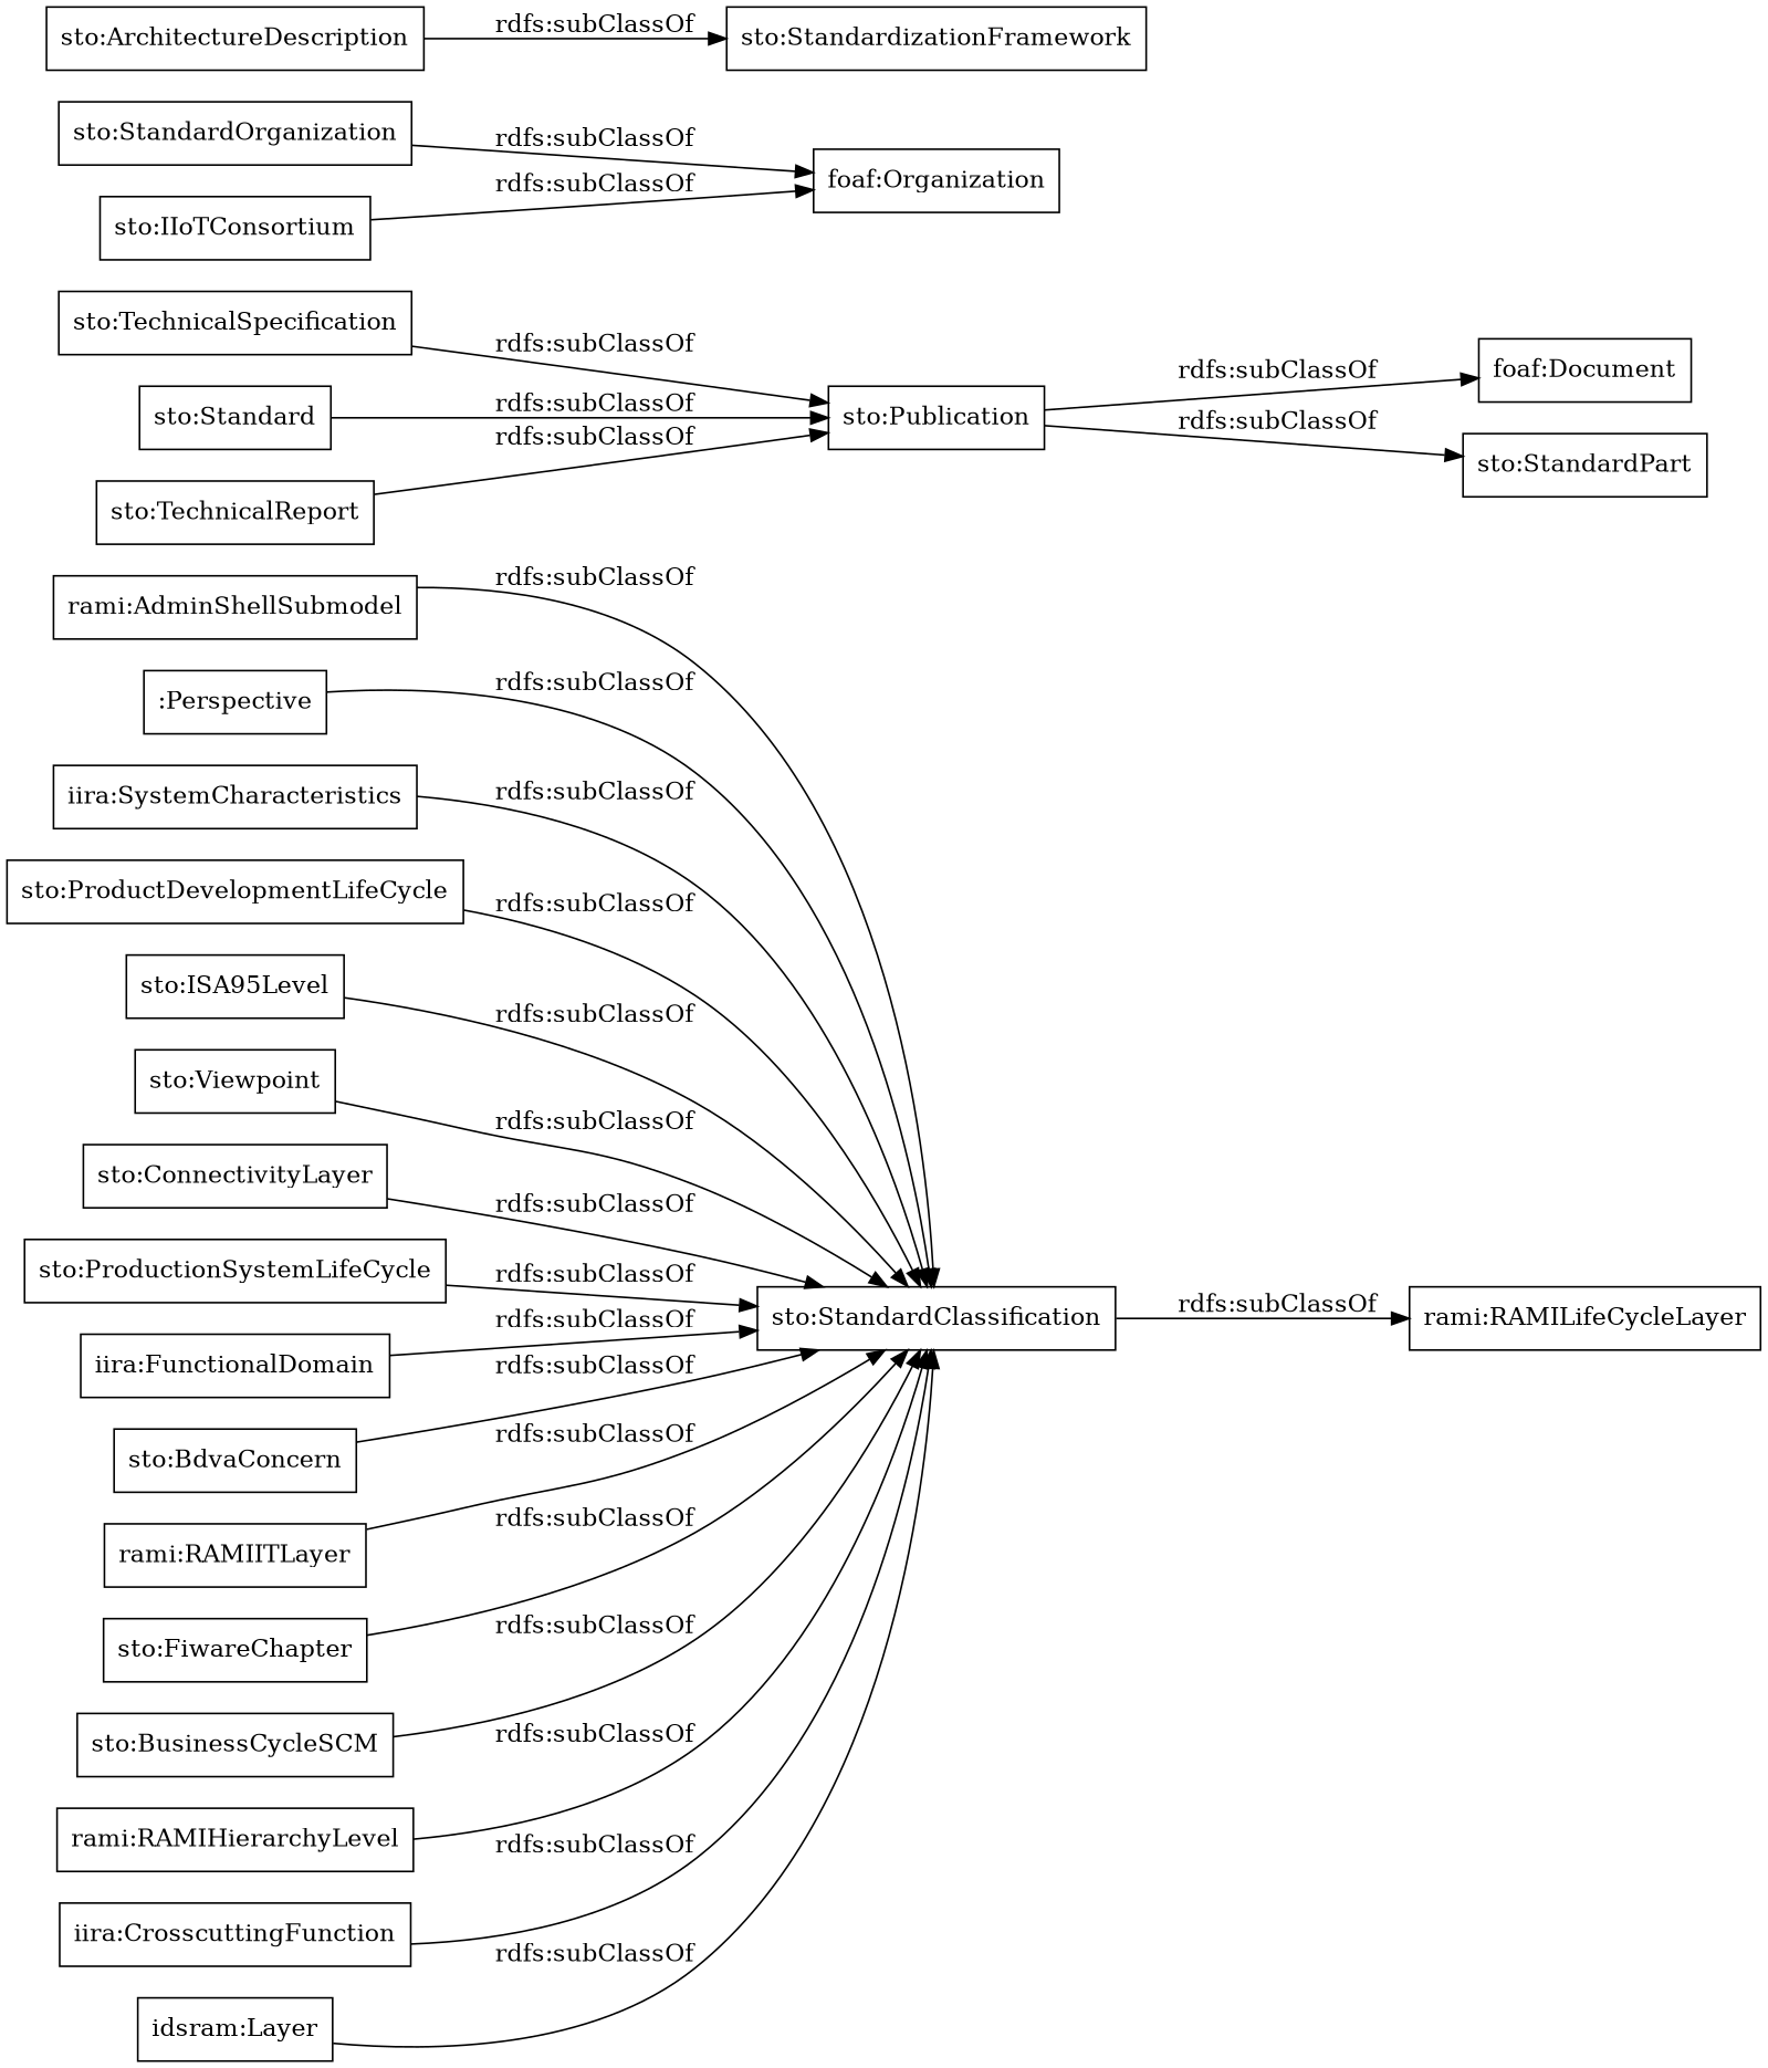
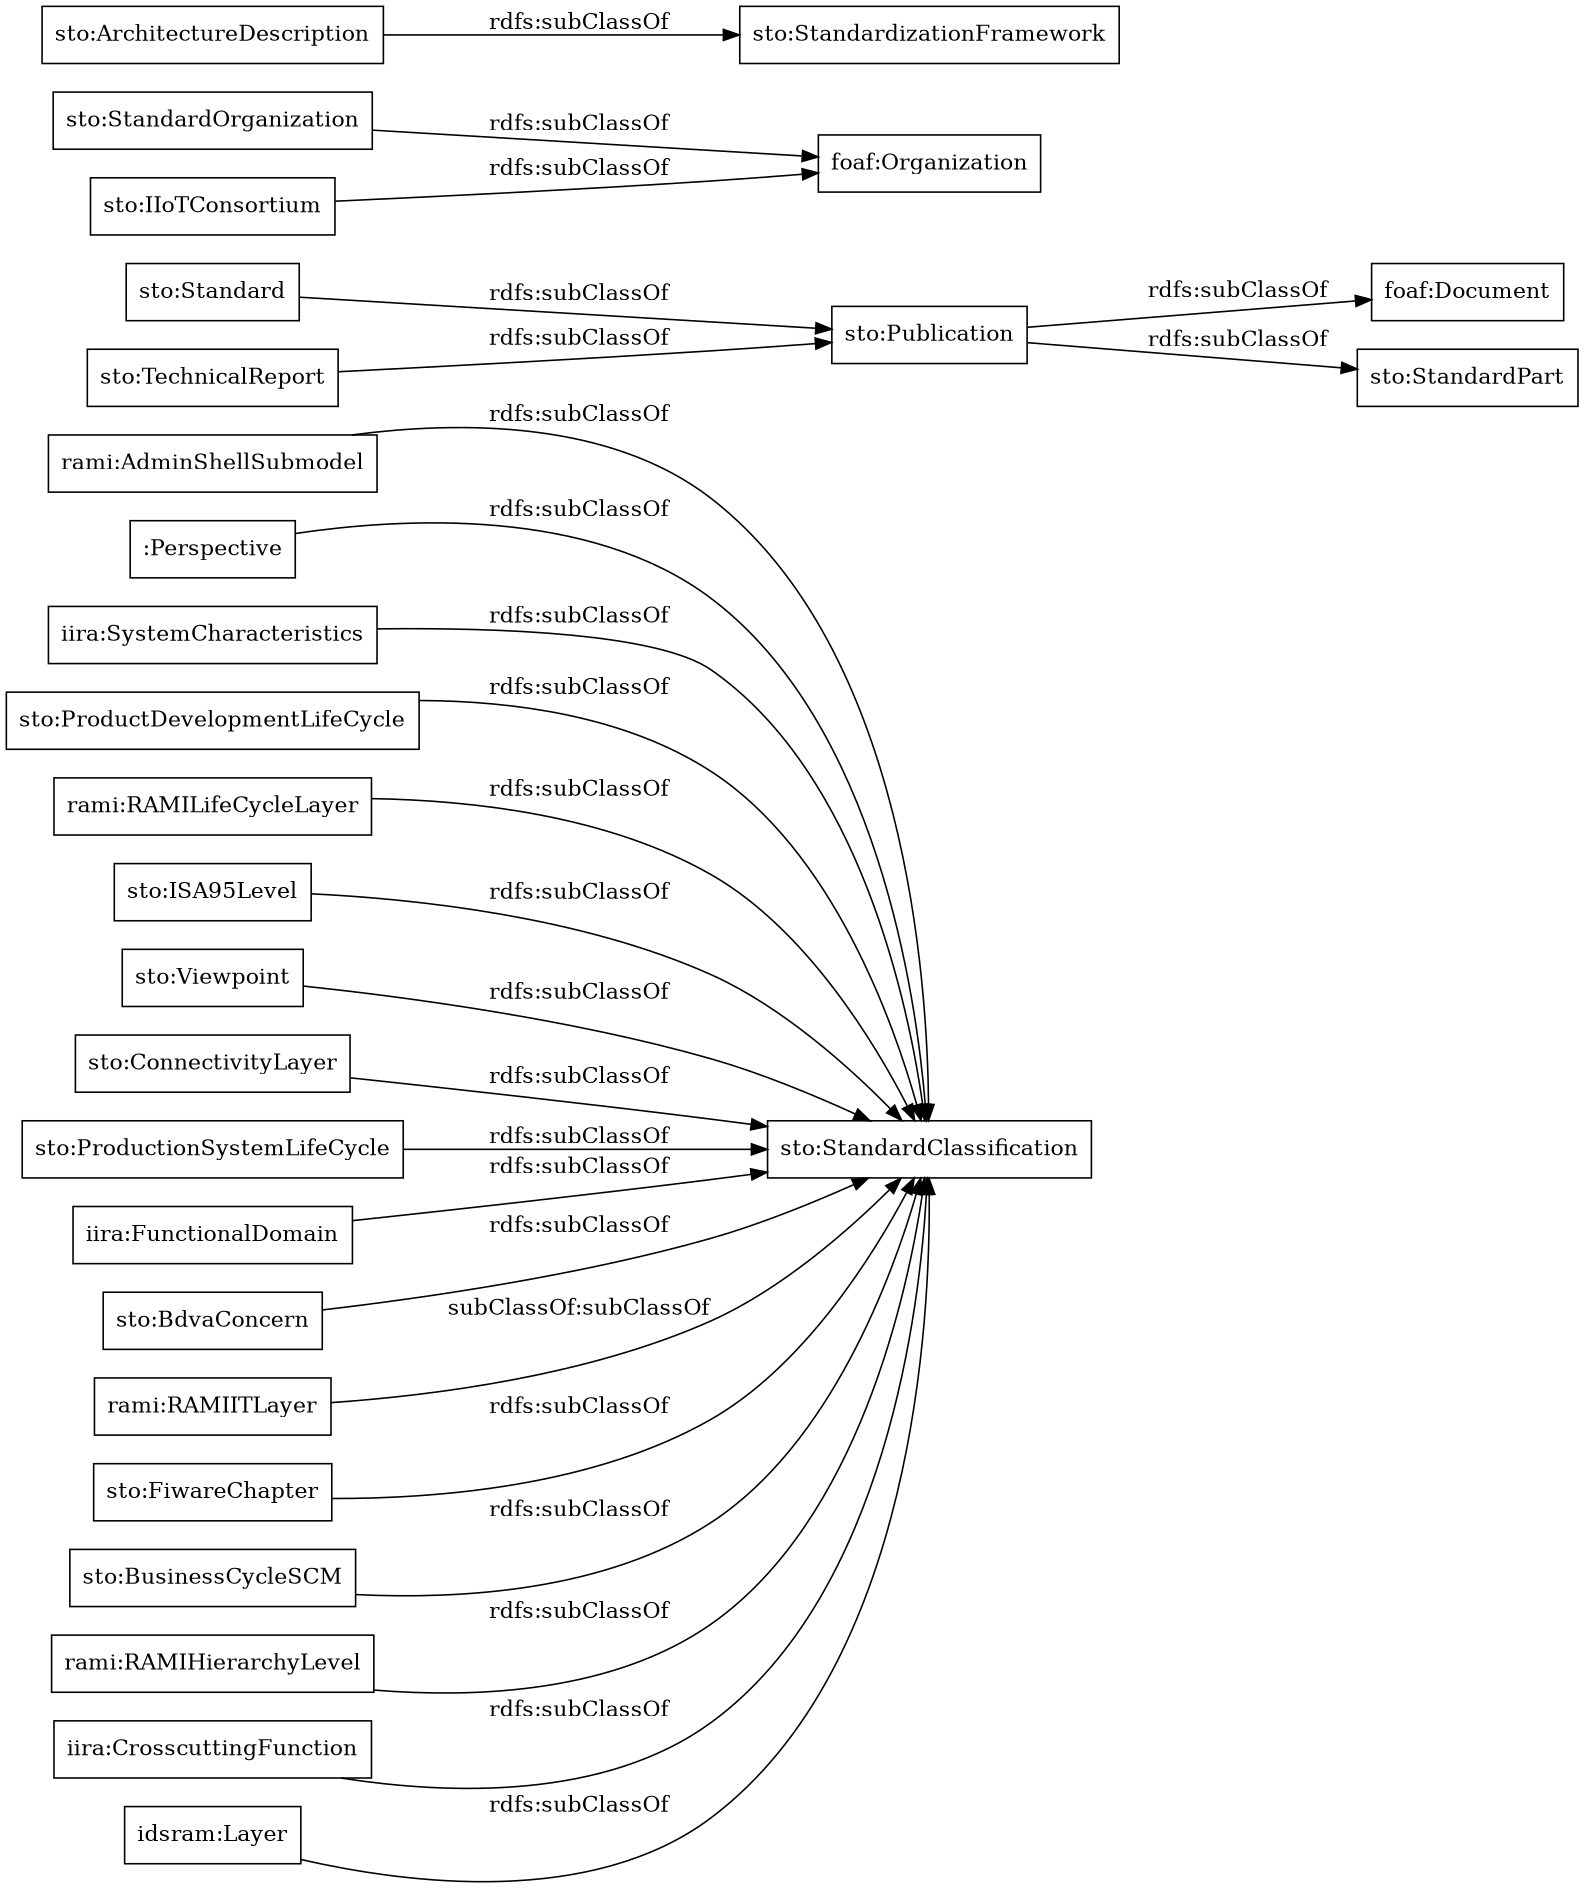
  digraph {
    rankdir=LR
    node [color=black shape=rectangle]
    "rami:AdminShellSubmodel"
    "sto:StandardClassification"
    ":Perspective"
    "iira:SystemCharacteristics"
    "sto:ProductDevelopmentLifeCycle"
    "rami:RAMILifeCycleLayer"
    "sto:ISA95Level"
    "sto:Viewpoint"
-   "sto:TechnicalSpecification"
    "sto:Publication"
    "foaf:Document"
    "sto:StandardPart"
    "sto:Standard"
    "sto:ConnectivityLayer"
    "sto:TechnicalReport"
    "sto:StandardOrganization"
    "foaf:Organization"
    "sto:ProductionSystemLifeCycle"
    "iira:FunctionalDomain"
    "sto:BdvaConcern"
    "sto:ArchitectureDescription"
    "sto:StandardizationFramework"
    "rami:RAMIITLayer"
    "sto:FiwareChapter"
    "sto:BusinessCycleSCM"
    "sto:IIoTConsortium"
    "rami:RAMIHierarchyLevel"
    "iira:CrosscuttingFunction"
    "idsram:Layer"
    "rami:AdminShellSubmodel" -> "sto:StandardClassification" [label="rdfs:subClassOf"]
    ":Perspective" -> "sto:StandardClassification" [label="rdfs:subClassOf"]
    "iira:SystemCharacteristics" -> "sto:StandardClassification" [label="rdfs:subClassOf"]
    "sto:ProductDevelopmentLifeCycle" -> "sto:StandardClassification" [label="rdfs:subClassOf"]
-   "sto:StandardClassification" -> "rami:RAMILifeCycleLayer" [label="rdfs:subClassOf"]
+   "rami:RAMILifeCycleLayer" -> "sto:StandardClassification" [label="rdfs:subClassOf"]
    "sto:ISA95Level" -> "sto:StandardClassification" [label="rdfs:subClassOf"]
    "sto:Viewpoint" -> "sto:StandardClassification" [label="rdfs:subClassOf"]
-   "sto:TechnicalSpecification" -> "sto:Publication" [label="rdfs:subClassOf"]
    "sto:Publication" -> "foaf:Document" [label="rdfs:subClassOf"]
    "sto:Publication" -> "sto:StandardPart" [label="rdfs:subClassOf"]
    "sto:Standard" -> "sto:Publication" [label="rdfs:subClassOf"]
    "sto:ConnectivityLayer" -> "sto:StandardClassification" [label="rdfs:subClassOf"]
    "sto:TechnicalReport" -> "sto:Publication" [label="rdfs:subClassOf"]
    "sto:StandardOrganization" -> "foaf:Organization" [label="rdfs:subClassOf"]
    "sto:ProductionSystemLifeCycle" -> "sto:StandardClassification" [label="rdfs:subClassOf"]
    "iira:FunctionalDomain" -> "sto:StandardClassification" [label="rdfs:subClassOf"]
    "sto:BdvaConcern" -> "sto:StandardClassification" [label="rdfs:subClassOf"]
    "sto:ArchitectureDescription" -> "sto:StandardizationFramework" [label="rdfs:subClassOf"]
-   "rami:RAMIITLayer" -> "sto:StandardClassification" [label="rdfs:subClassOf"]
+   "rami:RAMIITLayer" -> "sto:StandardClassification" [label="subClassOf:subClassOf"]
    "sto:FiwareChapter" -> "sto:StandardClassification" [label="rdfs:subClassOf"]
    "sto:BusinessCycleSCM" -> "sto:StandardClassification" [label="rdfs:subClassOf"]
    "sto:IIoTConsortium" -> "foaf:Organization" [label="rdfs:subClassOf"]
    "rami:RAMIHierarchyLevel" -> "sto:StandardClassification" [label="rdfs:subClassOf"]
    "iira:CrosscuttingFunction" -> "sto:StandardClassification" [label="rdfs:subClassOf"]
    "idsram:Layer" -> "sto:StandardClassification" [label="rdfs:subClassOf"]
  }
